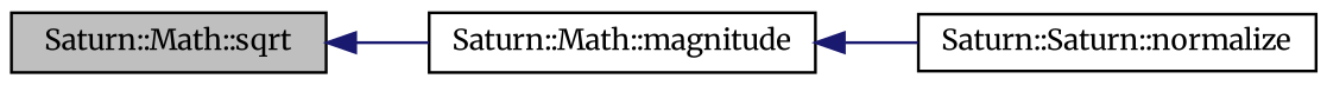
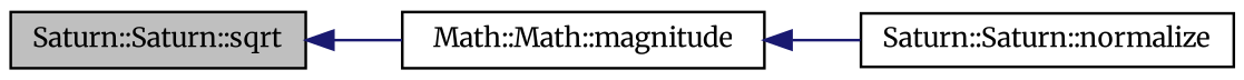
  digraph {
    fontname=Merriweather
    rankdir=LR
    node [color=black fillcolor=white fontname=Merriweather fontsize=10 shape=record style=filled]
    edge [color=midnightblue dir=back fontname=Merriweather fontsize=10 labelfontname=Helvetica labelfontsize=10 style=solid]
-   n1 [fillcolor=grey75 fontcolor=black height=0.2 label="Saturn::Math::sqrt" width=0.4]
-   n2 [height=0.2 label="Saturn::Math::magnitude" width=0.4]
+   n1 [fillcolor=grey75 fontcolor=black height=0.2 label="Saturn::Saturn::sqrt" width=0.4]
+   n2 [height=0.2 label="Math::Math::magnitude" width=0.4]
    n3 [height=0.2 label="Saturn::Saturn::normalize" width=0.4]
    n1 -> n2
    n2 -> n3
  }
